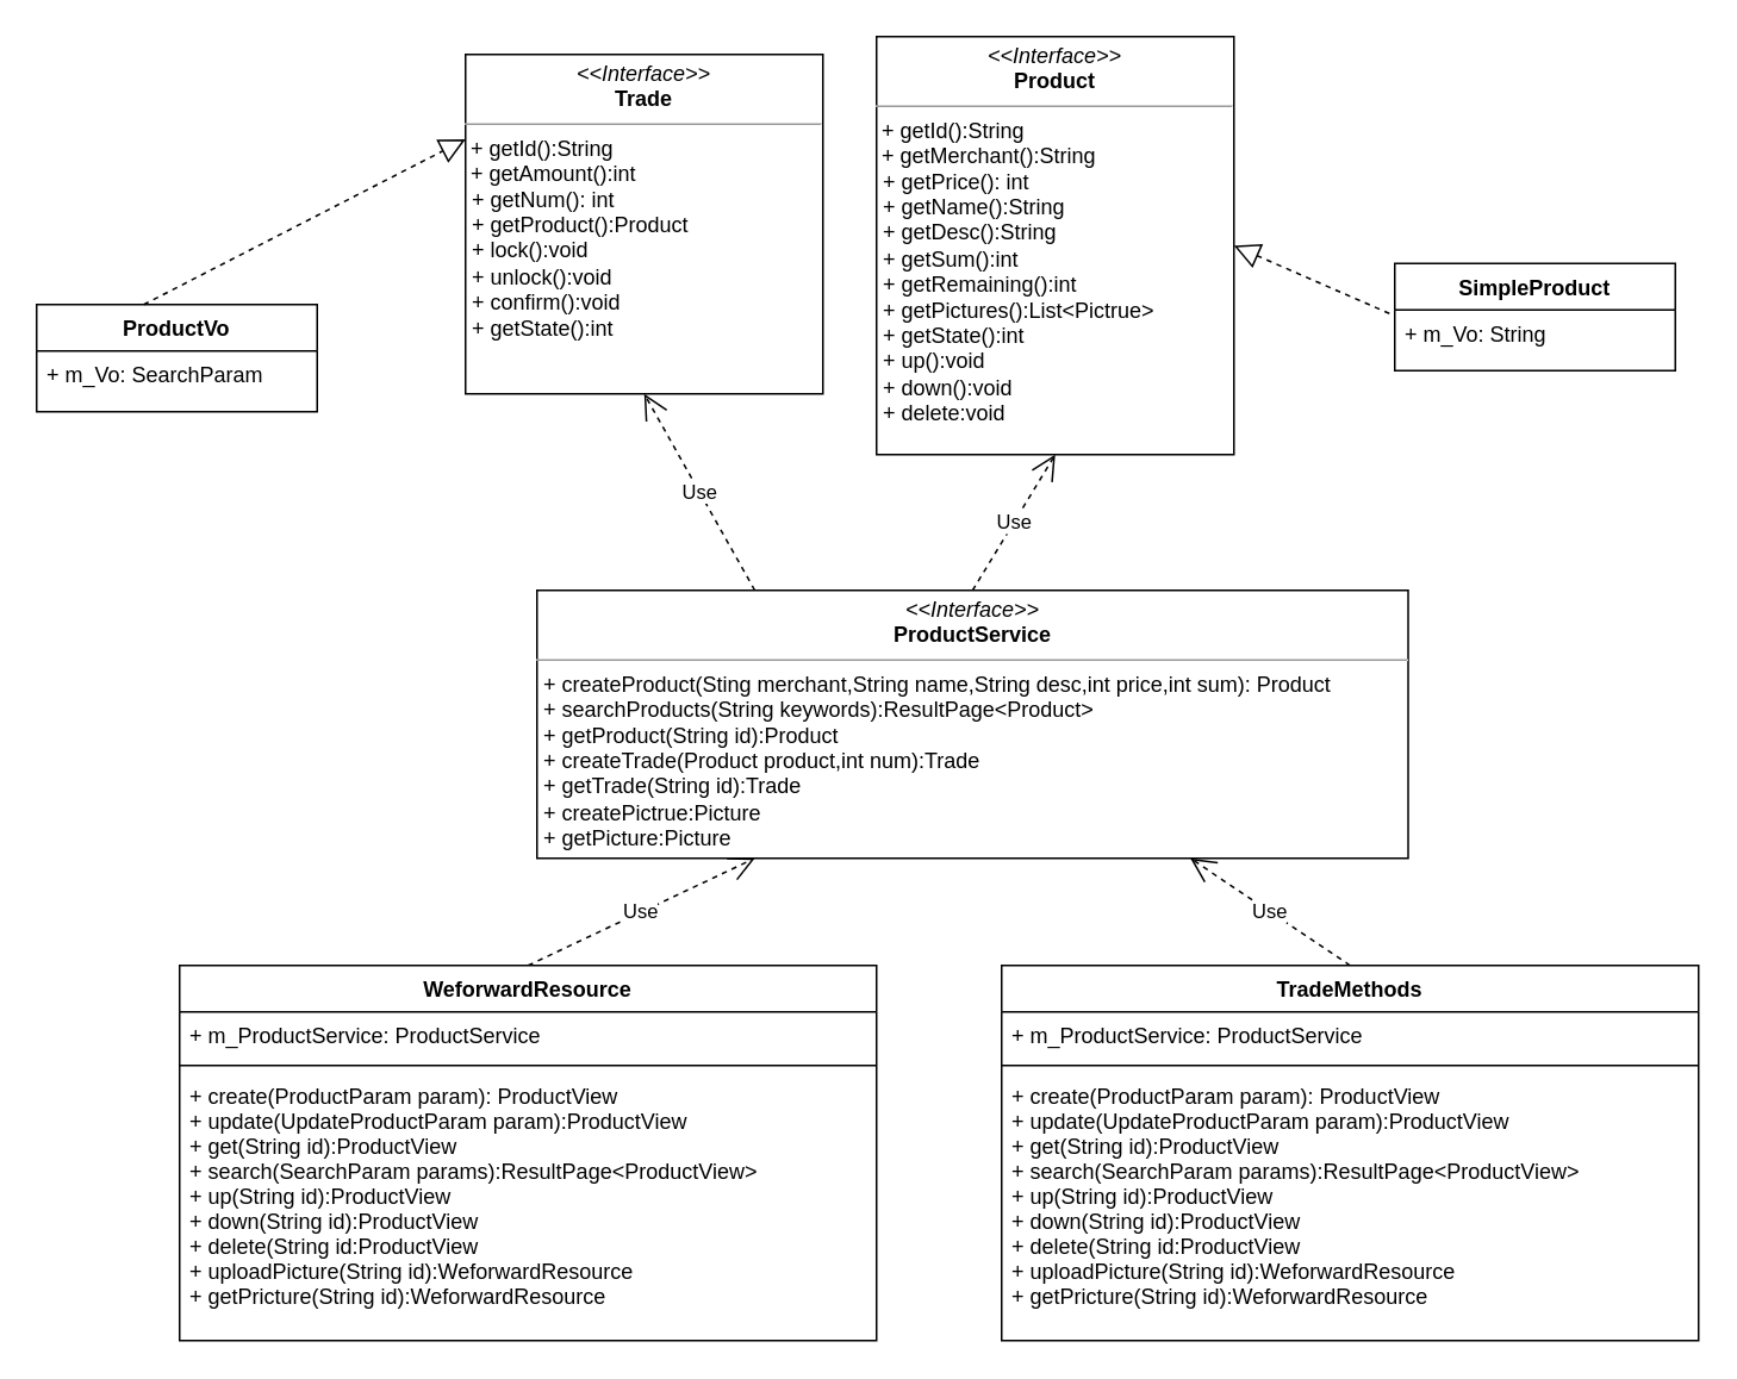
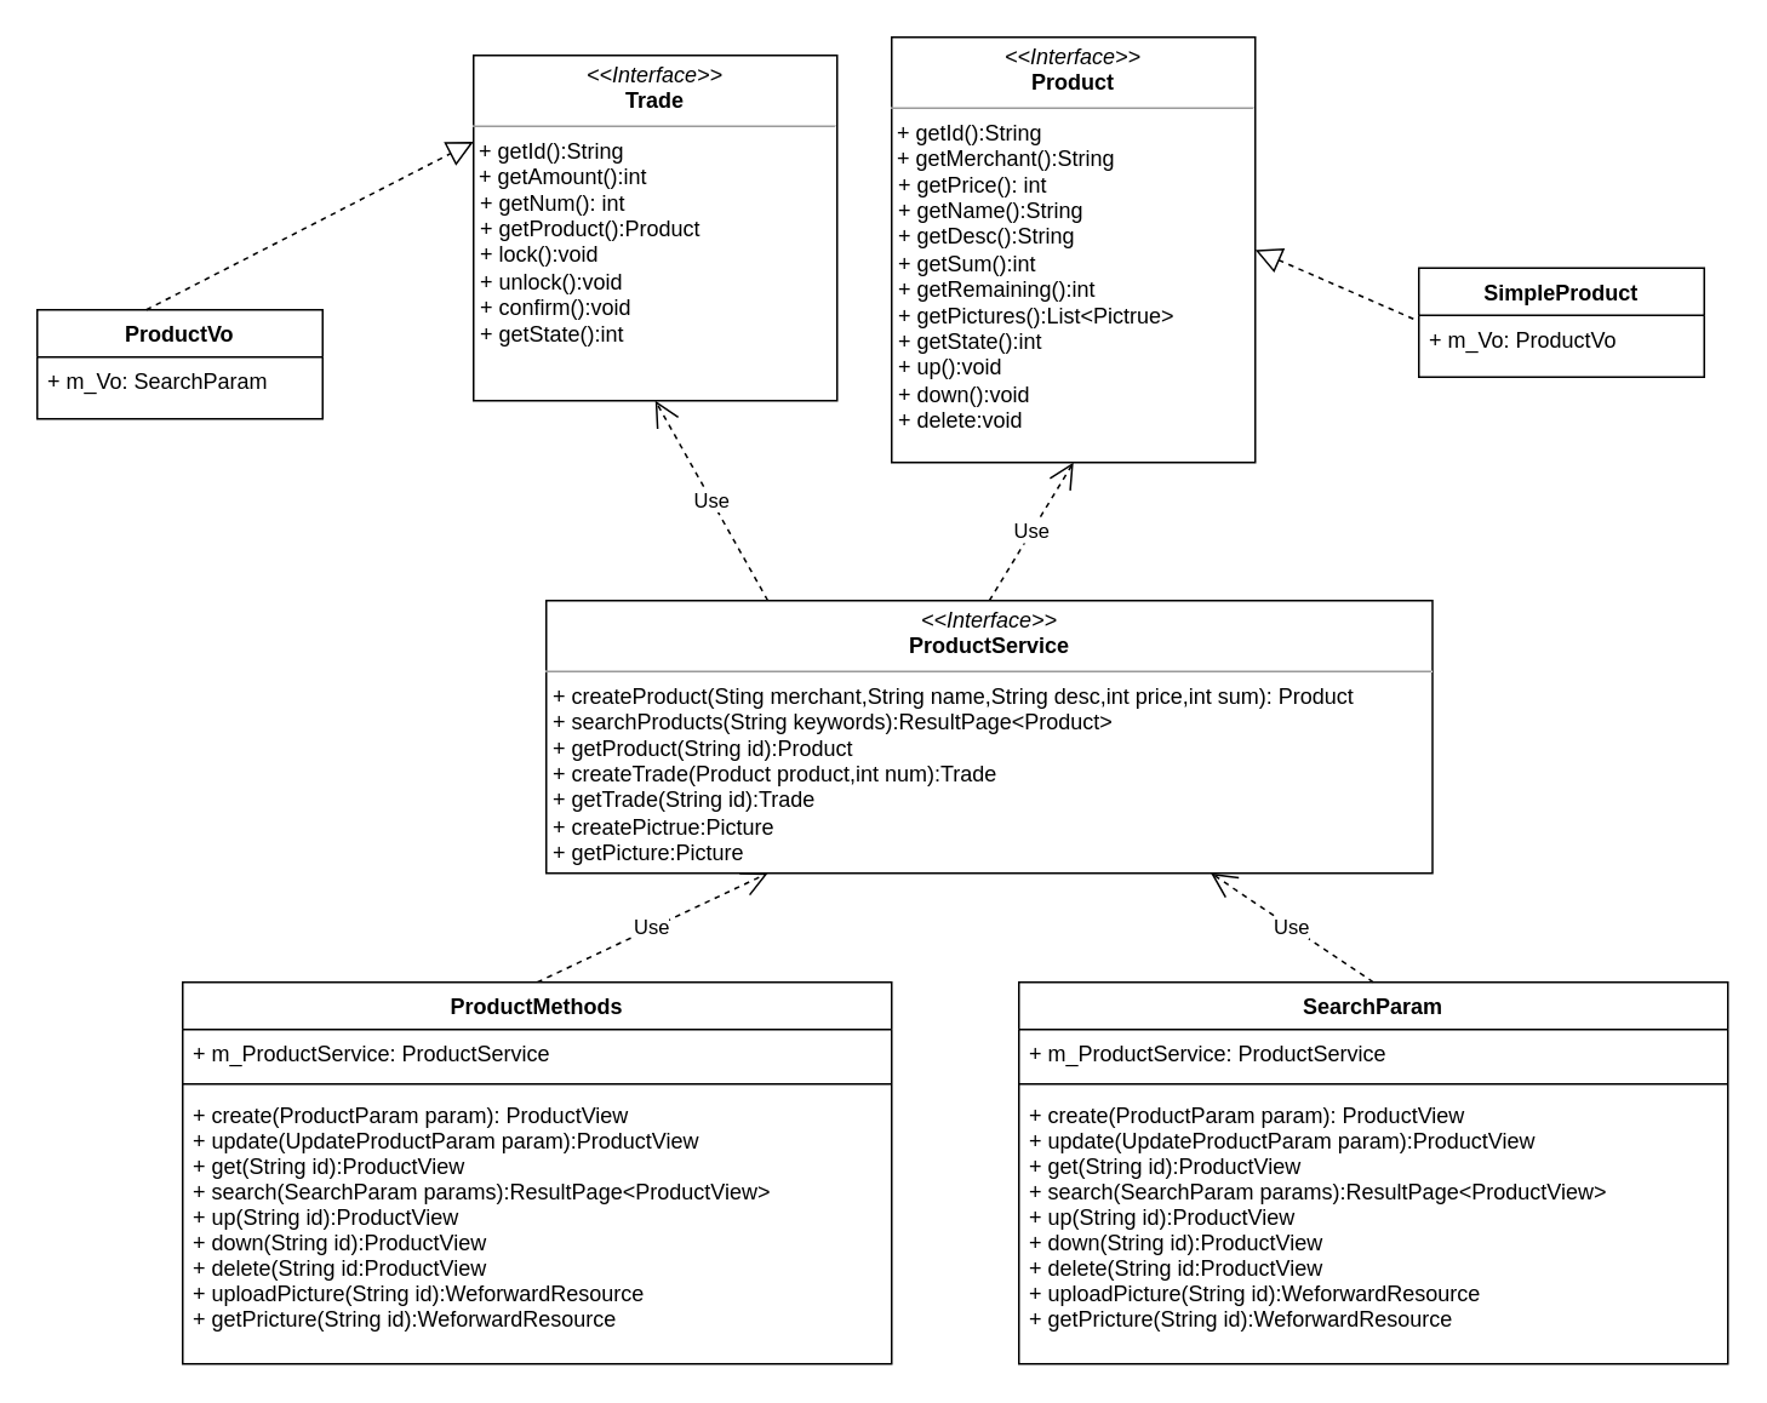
  <mxCell id="0" />
  <mxCell id="1" parent="0" />
  <mxCell id="2" value="&lt;p style=&quot;margin: 0px ; margin-top: 4px ; text-align: center&quot;&gt;&lt;i&gt;&amp;lt;&amp;lt;Interface&amp;gt;&amp;gt;&lt;/i&gt;&lt;br&gt;&lt;b&gt;Product&lt;/b&gt;&lt;/p&gt;&lt;hr size=&quot;1&quot;&gt;&amp;nbsp;+ getId():String&lt;br&gt;&amp;nbsp;+ getMerchant():String&lt;br&gt;&lt;p style=&quot;margin: 0px ; margin-left: 4px&quot;&gt;+ getPrice(): int&lt;/p&gt;&lt;p style=&quot;margin: 0px ; margin-left: 4px&quot;&gt;+ getName():String&lt;/p&gt;&lt;p style=&quot;margin: 0px ; margin-left: 4px&quot;&gt;+ getDesc():String&lt;/p&gt;&lt;p style=&quot;margin: 0px ; margin-left: 4px&quot;&gt;+ getSum():int&lt;/p&gt;&lt;p style=&quot;margin: 0px ; margin-left: 4px&quot;&gt;+ getRemaining():int&lt;/p&gt;&lt;p style=&quot;margin: 0px ; margin-left: 4px&quot;&gt;+ getPictures():List&amp;lt;Pictrue&amp;gt;&lt;/p&gt;&lt;p style=&quot;margin: 0px ; margin-left: 4px&quot;&gt;+ getState():int&lt;/p&gt;&lt;p style=&quot;margin: 0px ; margin-left: 4px&quot;&gt;+ up():void&lt;/p&gt;&lt;p style=&quot;margin: 0px ; margin-left: 4px&quot;&gt;+ down():void&lt;/p&gt;&lt;p style=&quot;margin: 0px ; margin-left: 4px&quot;&gt;+ delete:void&lt;/p&gt;&lt;p style=&quot;margin: 0px ; margin-left: 4px&quot;&gt;&lt;br&gt;&lt;/p&gt;" style="verticalAlign=top;align=left;overflow=fill;fontSize=12;fontFamily=Helvetica;html=1;" parent="1" vertex="1"><mxGeometry x="490" y="20" width="200" height="234" as="geometry" /></mxCell>
  <mxCell id="3" value="&lt;p style=&quot;margin: 0px ; margin-top: 4px ; text-align: center&quot;&gt;&lt;i&gt;&amp;lt;&amp;lt;Interface&amp;gt;&amp;gt;&lt;/i&gt;&lt;br&gt;&lt;b&gt;ProductService&lt;/b&gt;&lt;/p&gt;&lt;hr size=&quot;1&quot;&gt;&lt;p style=&quot;margin: 0px ; margin-left: 4px&quot;&gt;+ createProduct(Sting merchant,String name,String desc,int price,int sum): Product&lt;/p&gt;&lt;p style=&quot;margin: 0px ; margin-left: 4px&quot;&gt;&lt;span&gt;+ searchProducts(String keywords):ResultPage&amp;lt;Product&amp;gt;&lt;/span&gt;&lt;/p&gt;&lt;p style=&quot;margin: 0px ; margin-left: 4px&quot;&gt;&lt;span&gt;+ getProduct(String id):Product&lt;/span&gt;&lt;/p&gt;&lt;p style=&quot;margin: 0px ; margin-left: 4px&quot;&gt;&lt;span&gt;+ createTrade(Product product,int num):Trade&lt;/span&gt;&lt;/p&gt;&lt;p style=&quot;margin: 0px ; margin-left: 4px&quot;&gt;&lt;span&gt;+ getTrade(String id):Trade&lt;/span&gt;&lt;/p&gt;&lt;p style=&quot;margin: 0px ; margin-left: 4px&quot;&gt;+ createPictrue:Picture&lt;/p&gt;&lt;p style=&quot;margin: 0px ; margin-left: 4px&quot;&gt;+ getPicture:Picture&lt;/p&gt;" style="verticalAlign=top;align=left;overflow=fill;fontSize=12;fontFamily=Helvetica;html=1;" parent="1" vertex="1"><mxGeometry x="300" y="330" width="487.5" height="150" as="geometry" /></mxCell>
  <mxCell id="4" value="Use" style="endArrow=open;endSize=12;dashed=1;html=1;entryX=0.5;entryY=1;entryDx=0;entryDy=0;exitX=0.5;exitY=0;exitDx=0;exitDy=0;" parent="1" source="3" target="2" edge="1"><mxGeometry width="160" relative="1" as="geometry"><mxPoint x="470" y="510" as="sourcePoint" /><mxPoint x="630" y="510" as="targetPoint" /></mxGeometry></mxCell>
  <mxCell id="5" value="" style="endArrow=block;dashed=1;endFill=0;endSize=12;html=1;exitX=-0.019;exitY=0.059;exitDx=0;exitDy=0;entryX=1;entryY=0.5;entryDx=0;entryDy=0;exitPerimeter=0;" parent="1" source="17" target="2" edge="1"><mxGeometry width="160" relative="1" as="geometry"><mxPoint x="650" y="420" as="sourcePoint" /><mxPoint x="810" y="420" as="targetPoint" /></mxGeometry></mxCell>
  <mxCell id="6" value="Use" style="endArrow=open;endSize=12;dashed=1;html=1;exitX=0.5;exitY=0;exitDx=0;exitDy=0;entryX=0.25;entryY=1;entryDx=0;entryDy=0;" parent="1" source="11" target="3" edge="1"><mxGeometry width="160" relative="1" as="geometry"><mxPoint x="480" y="530" as="sourcePoint" /><mxPoint x="640" y="530" as="targetPoint" /></mxGeometry></mxCell>
- <mxCell id="7" value="TradeMethods&#10;" style="swimlane;fontStyle=1;align=center;verticalAlign=top;childLayout=stackLayout;horizontal=1;startSize=26;horizontalStack=0;resizeParent=1;resizeParentMax=0;resizeLast=0;collapsible=1;marginBottom=0;" vertex="1" parent="1"><mxGeometry x="560" y="540" width="390" height="210" as="geometry" /></mxCell>
+ <mxCell id="7" value="SearchParam&#10;" style="swimlane;fontStyle=1;align=center;verticalAlign=top;childLayout=stackLayout;horizontal=1;startSize=26;horizontalStack=0;resizeParent=1;resizeParentMax=0;resizeLast=0;collapsible=1;marginBottom=0;" vertex="1" parent="1"><mxGeometry x="560" y="540" width="390" height="210" as="geometry" /></mxCell>
  <mxCell id="8" value="+ m_ProductService: ProductService" style="text;strokeColor=none;fillColor=none;align=left;verticalAlign=top;spacingLeft=4;spacingRight=4;overflow=hidden;rotatable=0;points=[[0,0.5],[1,0.5]];portConstraint=eastwest;" vertex="1" parent="7"><mxGeometry y="26" width="390" height="26" as="geometry" /></mxCell>
  <mxCell id="9" value="" style="line;strokeWidth=1;fillColor=none;align=left;verticalAlign=middle;spacingTop=-1;spacingLeft=3;spacingRight=3;rotatable=0;labelPosition=right;points=[];portConstraint=eastwest;" vertex="1" parent="7"><mxGeometry y="52" width="390" height="8" as="geometry" /></mxCell>
  <mxCell id="10" value="+ create(ProductParam param): ProductView&#10;+ update(UpdateProductParam param):ProductView&#10;+ get(String id):ProductView&#10;+ search(SearchParam params):ResultPage&lt;ProductView&gt;&#10;+ up(String id):ProductView&#10;+ down(String id):ProductView&#10;+ delete(String id:ProductView&#10;+ uploadPicture(String id):WeforwardResource&#10;+ getPricture(String id):WeforwardResource" style="text;strokeColor=none;fillColor=none;align=left;verticalAlign=top;spacingLeft=4;spacingRight=4;overflow=hidden;rotatable=0;points=[[0,0.5],[1,0.5]];portConstraint=eastwest;" vertex="1" parent="7"><mxGeometry y="60" width="390" height="150" as="geometry" /></mxCell>
- <mxCell id="11" value="WeforwardResource&#10;" style="swimlane;fontStyle=1;align=center;verticalAlign=top;childLayout=stackLayout;horizontal=1;startSize=26;horizontalStack=0;resizeParent=1;resizeParentMax=0;resizeLast=0;collapsible=1;marginBottom=0;" parent="1" vertex="1"><mxGeometry x="100" y="540" width="390" height="210" as="geometry" /></mxCell>
+ <mxCell id="11" value="ProductMethods&#10;" style="swimlane;fontStyle=1;align=center;verticalAlign=top;childLayout=stackLayout;horizontal=1;startSize=26;horizontalStack=0;resizeParent=1;resizeParentMax=0;resizeLast=0;collapsible=1;marginBottom=0;" parent="1" vertex="1"><mxGeometry x="100" y="540" width="390" height="210" as="geometry" /></mxCell>
  <mxCell id="12" value="+ m_ProductService: ProductService" style="text;strokeColor=none;fillColor=none;align=left;verticalAlign=top;spacingLeft=4;spacingRight=4;overflow=hidden;rotatable=0;points=[[0,0.5],[1,0.5]];portConstraint=eastwest;" parent="11" vertex="1"><mxGeometry y="26" width="390" height="26" as="geometry" /></mxCell>
  <mxCell id="13" value="" style="line;strokeWidth=1;fillColor=none;align=left;verticalAlign=middle;spacingTop=-1;spacingLeft=3;spacingRight=3;rotatable=0;labelPosition=right;points=[];portConstraint=eastwest;" parent="11" vertex="1"><mxGeometry y="52" width="390" height="8" as="geometry" /></mxCell>
  <mxCell id="14" value="+ create(ProductParam param): ProductView&#10;+ update(UpdateProductParam param):ProductView&#10;+ get(String id):ProductView&#10;+ search(SearchParam params):ResultPage&lt;ProductView&gt;&#10;+ up(String id):ProductView&#10;+ down(String id):ProductView&#10;+ delete(String id:ProductView&#10;+ uploadPicture(String id):WeforwardResource&#10;+ getPricture(String id):WeforwardResource" style="text;strokeColor=none;fillColor=none;align=left;verticalAlign=top;spacingLeft=4;spacingRight=4;overflow=hidden;rotatable=0;points=[[0,0.5],[1,0.5]];portConstraint=eastwest;" parent="11" vertex="1"><mxGeometry y="60" width="390" height="150" as="geometry" /></mxCell>
  <mxCell id="15" value="Use" style="endArrow=open;endSize=12;dashed=1;html=1;exitX=0.5;exitY=0;exitDx=0;exitDy=0;entryX=0.75;entryY=1;entryDx=0;entryDy=0;" edge="1" parent="1" source="7" target="3"><mxGeometry width="160" relative="1" as="geometry"><mxPoint x="305" y="550" as="sourcePoint" /><mxPoint x="530" y="450" as="targetPoint" /></mxGeometry></mxCell>
  <mxCell id="16" value="SimpleProduct" style="swimlane;fontStyle=1;align=center;verticalAlign=top;childLayout=stackLayout;horizontal=1;startSize=26;horizontalStack=0;resizeParent=1;resizeParentMax=0;resizeLast=0;collapsible=1;marginBottom=0;" parent="1" vertex="1"><mxGeometry x="780" y="147" width="157" height="60" as="geometry" /></mxCell>
- <mxCell id="17" value="+ m_Vo: String" style="text;strokeColor=none;fillColor=none;align=left;verticalAlign=top;spacingLeft=4;spacingRight=4;overflow=hidden;rotatable=0;points=[[0,0.5],[1,0.5]];portConstraint=eastwest;" parent="16" vertex="1"><mxGeometry y="26" width="157" height="34" as="geometry" /></mxCell>
+ <mxCell id="17" value="+ m_Vo: ProductVo" style="text;strokeColor=none;fillColor=none;align=left;verticalAlign=top;spacingLeft=4;spacingRight=4;overflow=hidden;rotatable=0;points=[[0,0.5],[1,0.5]];portConstraint=eastwest;" parent="16" vertex="1"><mxGeometry y="26" width="157" height="34" as="geometry" /></mxCell>
  <mxCell id="18" value="&lt;p style=&quot;margin: 0px ; margin-top: 4px ; text-align: center&quot;&gt;&lt;i&gt;&amp;lt;&amp;lt;Interface&amp;gt;&amp;gt;&lt;/i&gt;&lt;br&gt;&lt;b&gt;Trade&lt;/b&gt;&lt;/p&gt;&lt;hr size=&quot;1&quot;&gt;&amp;nbsp;+ getId():String&lt;br&gt;&amp;nbsp;+ getAmount():int&lt;br&gt;&lt;p style=&quot;margin: 0px ; margin-left: 4px&quot;&gt;+ getNum(): int&lt;/p&gt;&lt;p style=&quot;margin: 0px ; margin-left: 4px&quot;&gt;+ getProduct():Product&lt;/p&gt;&lt;p style=&quot;margin: 0px ; margin-left: 4px&quot;&gt;+ lock():void&lt;/p&gt;&lt;p style=&quot;margin: 0px ; margin-left: 4px&quot;&gt;+ unlock():void&lt;/p&gt;&lt;p style=&quot;margin: 0px ; margin-left: 4px&quot;&gt;+ confirm():void&lt;/p&gt;&lt;p style=&quot;margin: 0px ; margin-left: 4px&quot;&gt;+ getState():int&lt;/p&gt;&lt;p style=&quot;margin: 0px ; margin-left: 4px&quot;&gt;&lt;br&gt;&lt;/p&gt;&lt;p style=&quot;margin: 0px ; margin-left: 4px&quot;&gt;&lt;br&gt;&lt;/p&gt;" style="verticalAlign=top;align=left;overflow=fill;fontSize=12;fontFamily=Helvetica;html=1;" vertex="1" parent="1"><mxGeometry x="260" y="30" width="200" height="190" as="geometry" /></mxCell>
  <mxCell id="19" value="Use" style="endArrow=open;endSize=12;dashed=1;html=1;entryX=0.5;entryY=1;entryDx=0;entryDy=0;exitX=0.25;exitY=0;exitDx=0;exitDy=0;" edge="1" parent="1" source="3" target="18"><mxGeometry width="160" relative="1" as="geometry"><mxPoint x="553.75" y="340" as="sourcePoint" /><mxPoint x="600" y="264" as="targetPoint" /></mxGeometry></mxCell>
  <mxCell id="20" value="ProductVo" style="swimlane;fontStyle=1;align=center;verticalAlign=top;childLayout=stackLayout;horizontal=1;startSize=26;horizontalStack=0;resizeParent=1;resizeParentMax=0;resizeLast=0;collapsible=1;marginBottom=0;" vertex="1" parent="1"><mxGeometry x="20" y="170" width="157" height="60" as="geometry" /></mxCell>
  <mxCell id="21" value="+ m_Vo: SearchParam" style="text;strokeColor=none;fillColor=none;align=left;verticalAlign=top;spacingLeft=4;spacingRight=4;overflow=hidden;rotatable=0;points=[[0,0.5],[1,0.5]];portConstraint=eastwest;" vertex="1" parent="20"><mxGeometry y="26" width="157" height="34" as="geometry" /></mxCell>
  <mxCell id="22" value="" style="endArrow=block;dashed=1;endFill=0;endSize=12;html=1;exitX=0.382;exitY=0;exitDx=0;exitDy=0;entryX=0;entryY=0.25;entryDx=0;entryDy=0;exitPerimeter=0;" edge="1" parent="1" source="20" target="18"><mxGeometry width="160" relative="1" as="geometry"><mxPoint x="187.017" y="108.006" as="sourcePoint" /><mxPoint x="100" y="70" as="targetPoint" /></mxGeometry></mxCell>
